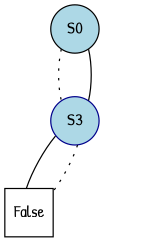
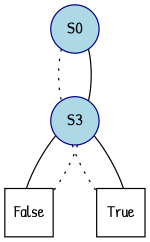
  graph {
    fontname="Patrick Hand"
    nodesep=0.5
    ranksep=0.5
    node [color=black fillcolor=white fixedsize=true fontname="Patrick Hand" shape=square style=filled]
    edge [fontname="Patrick Hand"]
    False [height=0.55]
-   S0 [fillcolor=lightblue height=0.55 shape=circle]
+   True [height=0.55]
+   S0 [color=darkblue fillcolor=lightblue height=0.55 shape=circle]
    n4 [color=darkblue fillcolor=lightblue height=0.55 label=S3 shape=circle]
    S0 -- n4 [style=dotted]
    S0 -- n4
    n4 -- False
    n4 -- False [style=dotted]
+   n4 -- True [style=dotted]
+   n4 -- True
  }
